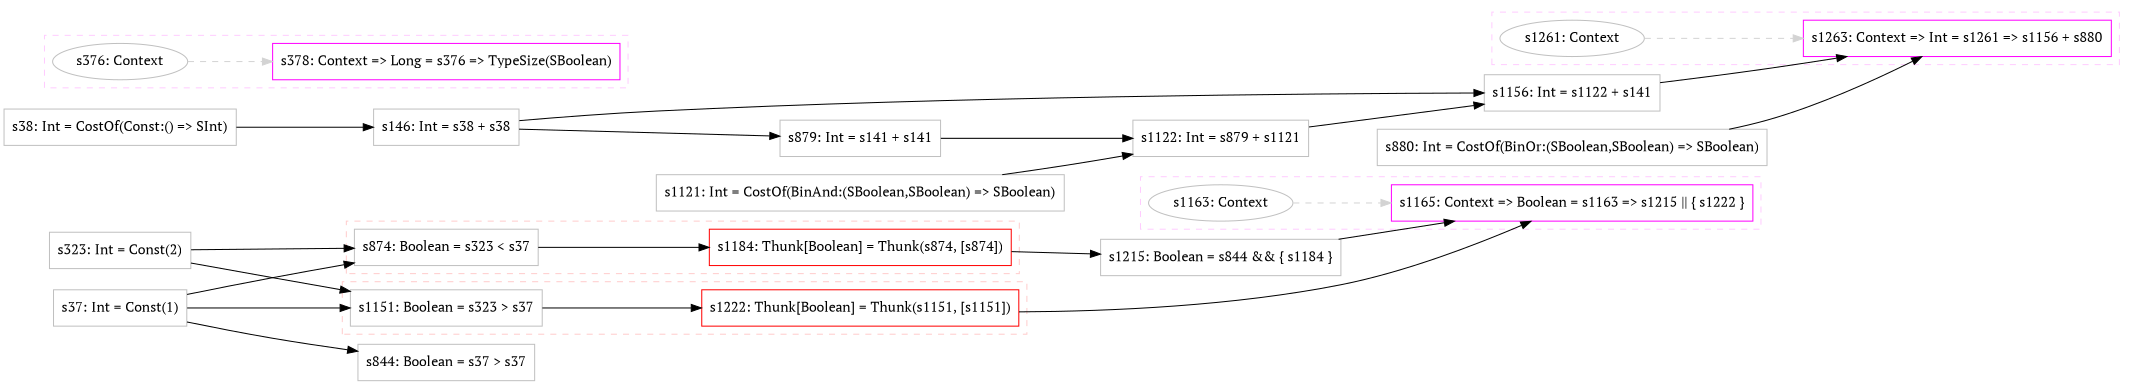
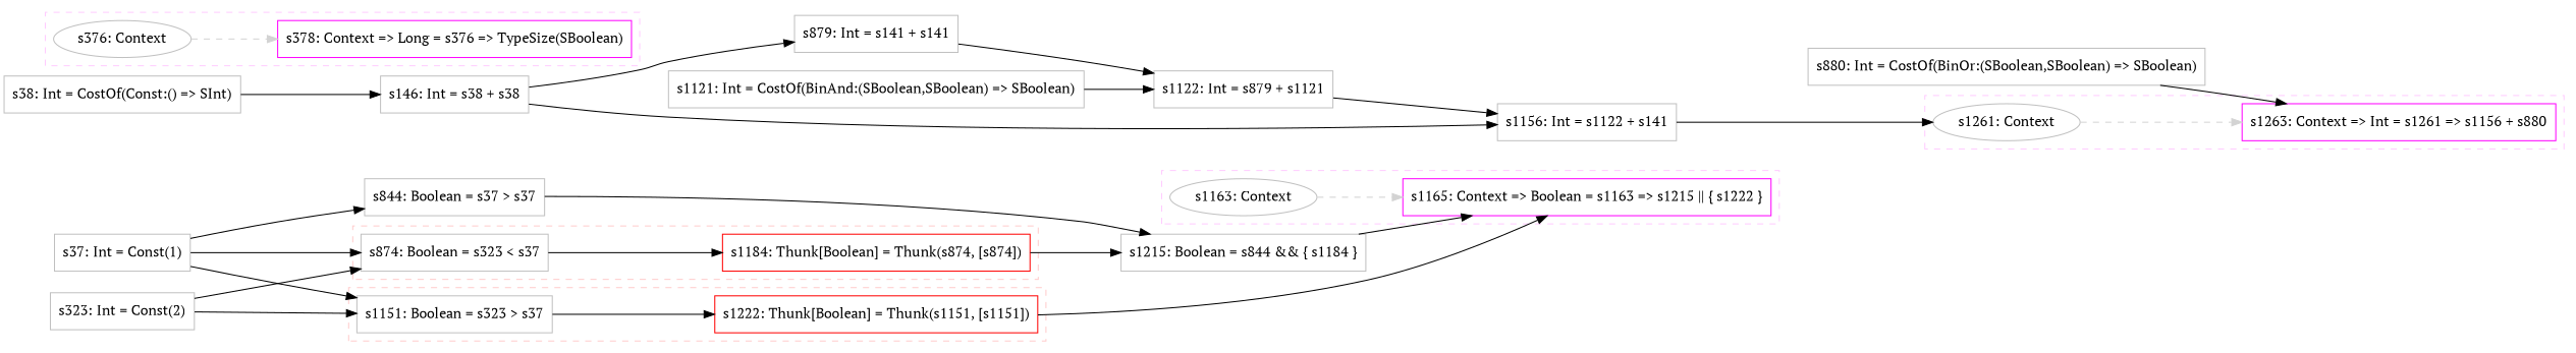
  digraph {
    concentrate=true
    fontname="PT Serif"
    rankdir=LR
    node [color=gray fillcolor=white fontname="PT Serif" shape=box style=filled]
    edge [fontname="PT Serif" style=solid]
    n1 [color=red label="s1184: Thunk[Boolean] = Thunk(s874, [s874])"]
    n2 [label="s874: Boolean = s323 < s37"]
    n3 [color=red label="s1222: Thunk[Boolean] = Thunk(s1151, [s1151])"]
    n4 [label="s1151: Boolean = s323 > s37"]
    n5 [label="s1163: Context" shape=oval]
    n6 [color=magenta label="s1165: Context => Boolean = s1163 => s1215 || { s1222 }"]
    n7 [label="s1261: Context" shape=oval]
    n8 [color=magenta label="s1263: Context => Int = s1261 => s1156 + s880"]
    n9 [label="s376: Context" shape=oval]
    n10 [color=magenta label="s378: Context => Long = s376 => TypeSize(SBoolean)"]
    n11 [label="s1215: Boolean = s844 && { s1184 }"]
    n12 [label="s37: Int = Const(1)"]
    n13 [label="s844: Boolean = s37 > s37"]
    n14 [label="s323: Int = Const(2)"]
    n15 [label="s38: Int = CostOf(Const:() => SInt)"]
    n16 [label="s146: Int = s38 + s38"]
    n17 [label="s879: Int = s141 + s141"]
    n18 [label="s1156: Int = s1122 + s141"]
    n19 [label="s1122: Int = s879 + s1121"]
    n20 [label="s1121: Int = CostOf(BinAnd:(SBoolean,SBoolean) => SBoolean)"]
    n21 [label="s880: Int = CostOf(BinOr:(SBoolean,SBoolean) => SBoolean)"]
    subgraph cluster_1 {
      color="#FFCCCC"
      style=dashed
      n2
      subgraph sub_2 {
        color="#FFCCCC"
        rank=sink
        style=dashed
        n1
      }
    }
    subgraph cluster_3 {
      color="#FFCCCC"
      style=dashed
      n4
      subgraph sub_4 {
        color="#FFCCCC"
        rank=sink
        style=dashed
        n3
      }
    }
    subgraph cluster_5 {
      color="#FFCCFF"
      style=dashed
      subgraph sub_6 {
        color="#FFCCFF"
        rank=source
        style=dashed
        n5
      }
      subgraph sub_7 {
        color="#FFCCFF"
        rank=sink
        style=dashed
        n6
      }
    }
    subgraph cluster_8 {
      color="#FFCCFF"
      style=dashed
      subgraph sub_9 {
        color="#FFCCFF"
        rank=source
        style=dashed
        n7
      }
      subgraph sub_10 {
        color="#FFCCFF"
        rank=sink
        style=dashed
        n8
      }
    }
    subgraph cluster_11 {
      color="#FFCCFF"
      style=dashed
      subgraph sub_12 {
        color="#FFCCFF"
        rank=source
        style=dashed
        n9
      }
      subgraph sub_13 {
        color="#FFCCFF"
        rank=sink
        style=dashed
        n10
      }
    }
    n1 -> n11
    n2 -> n1
    n3 -> n6
    n4 -> n3
    n5 -> n6 [color=lightgray style=dashed weight=0]
    n7 -> n8 [color=lightgray style=dashed weight=0]
    n9 -> n10 [color=lightgray style=dashed weight=0]
    n11 -> n6
    n12 -> n2
    n12 -> n4
    n12 -> n13
    n12 -> n13
+   n13 -> n11
    n14 -> n2
    n14 -> n4
    n15 -> n16
    n15 -> n16
    n16 -> n17
    n16 -> n17
    n16 -> n18
    n17 -> n19
-   n18 -> n8
+   n18 -> n7
    n19 -> n18
    n20 -> n19
    n21 -> n8
  }
